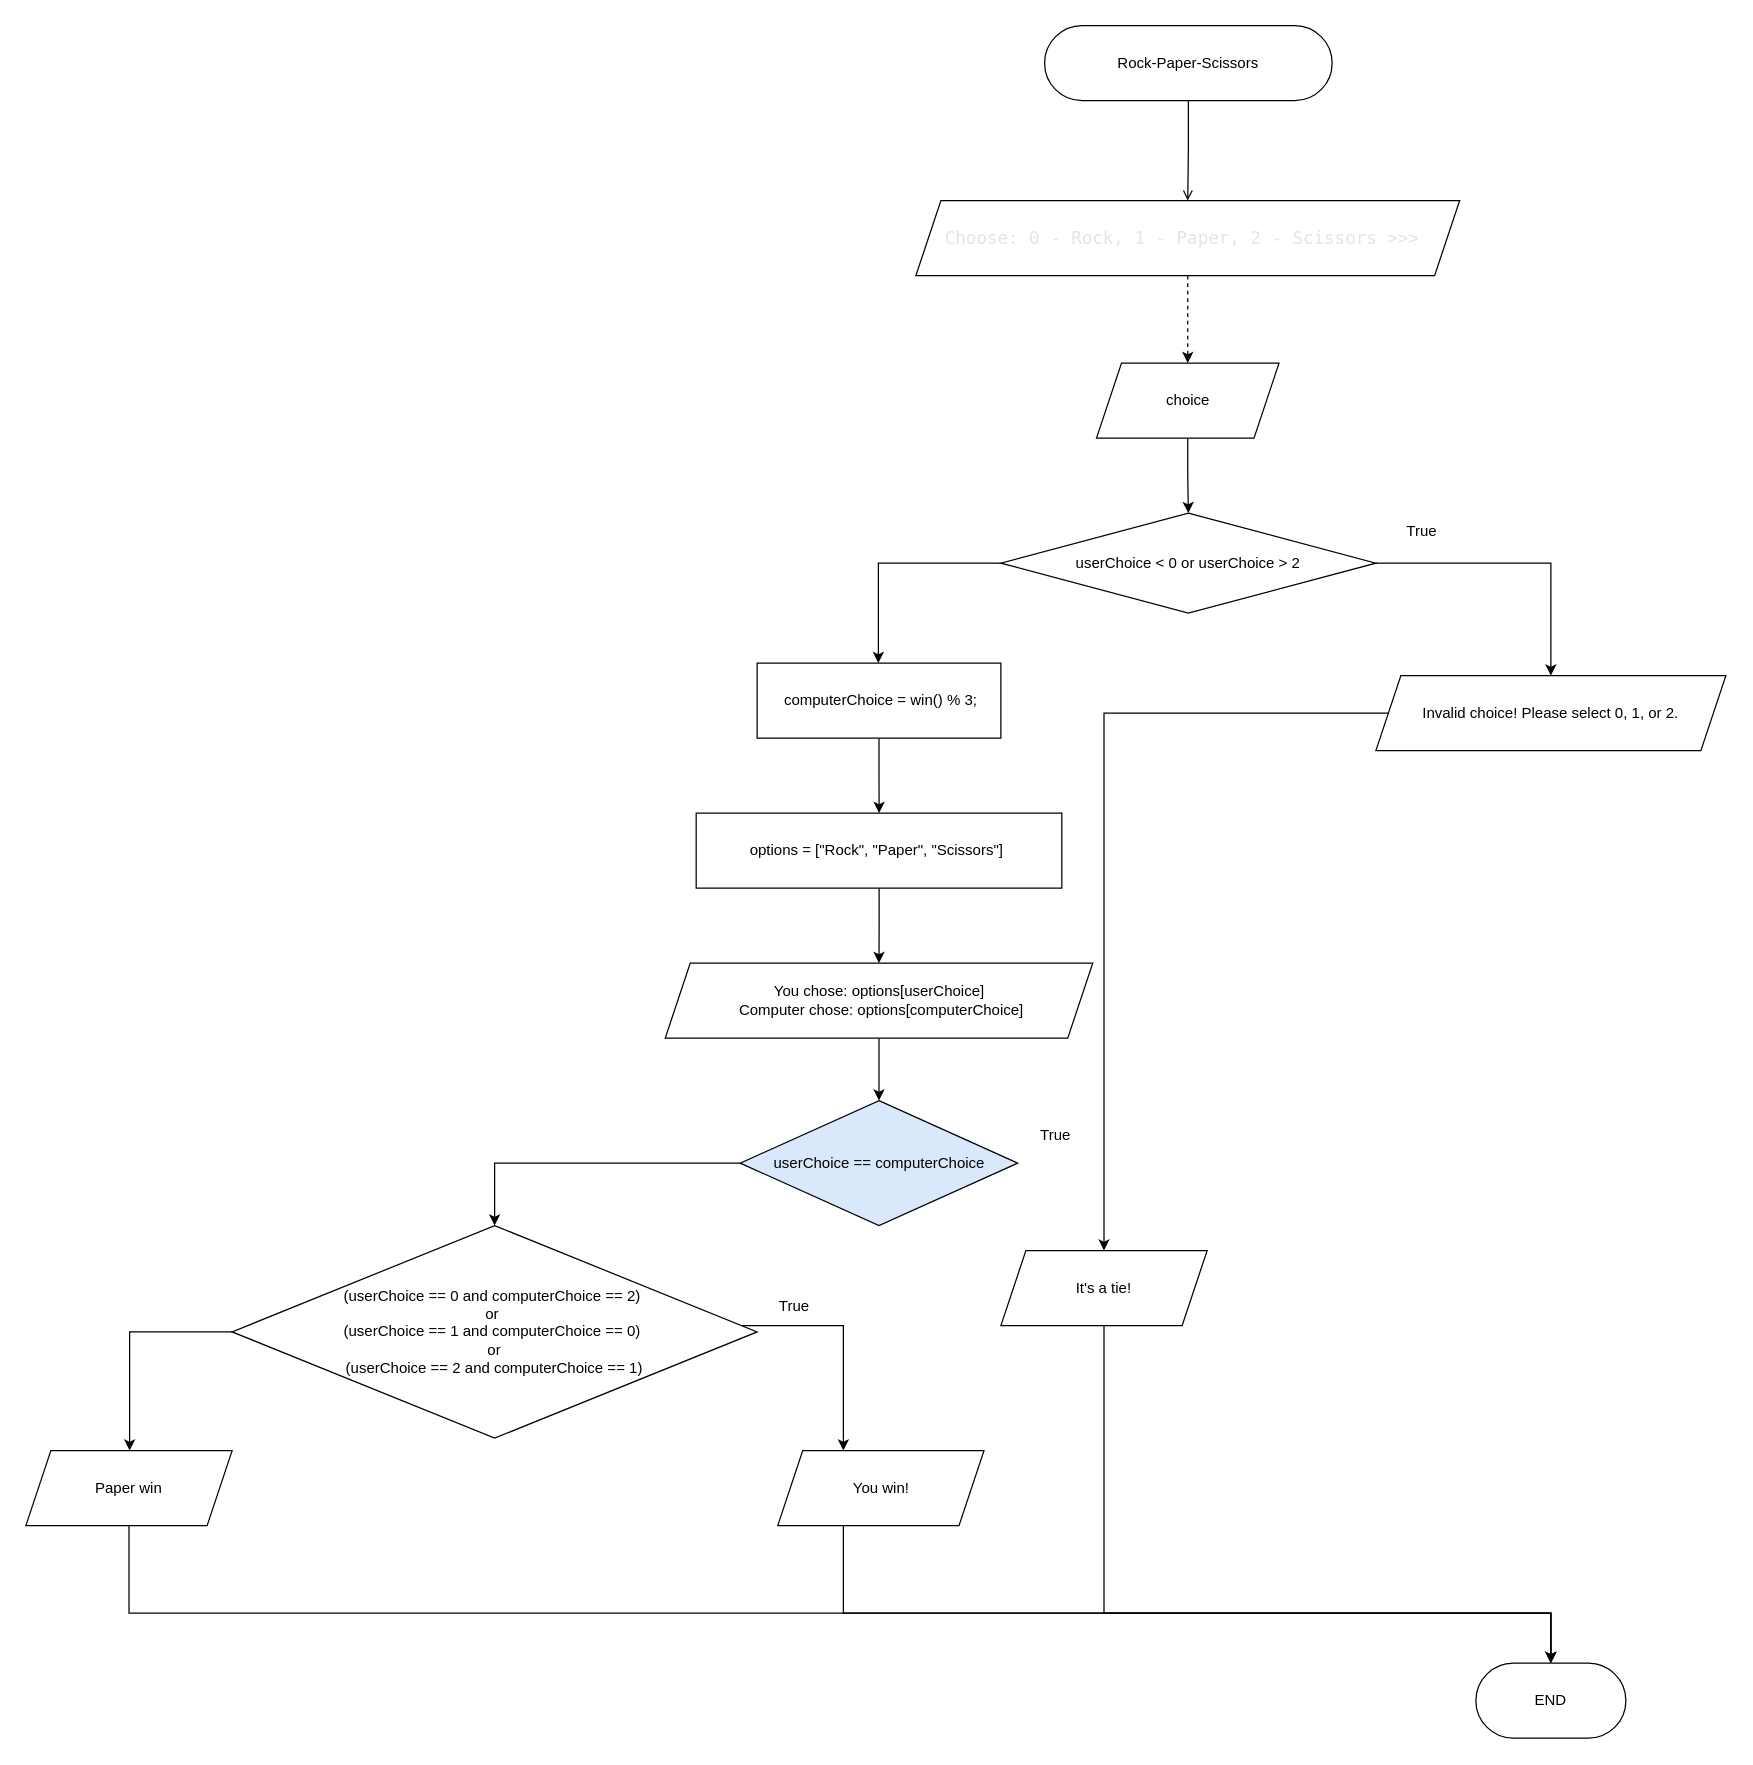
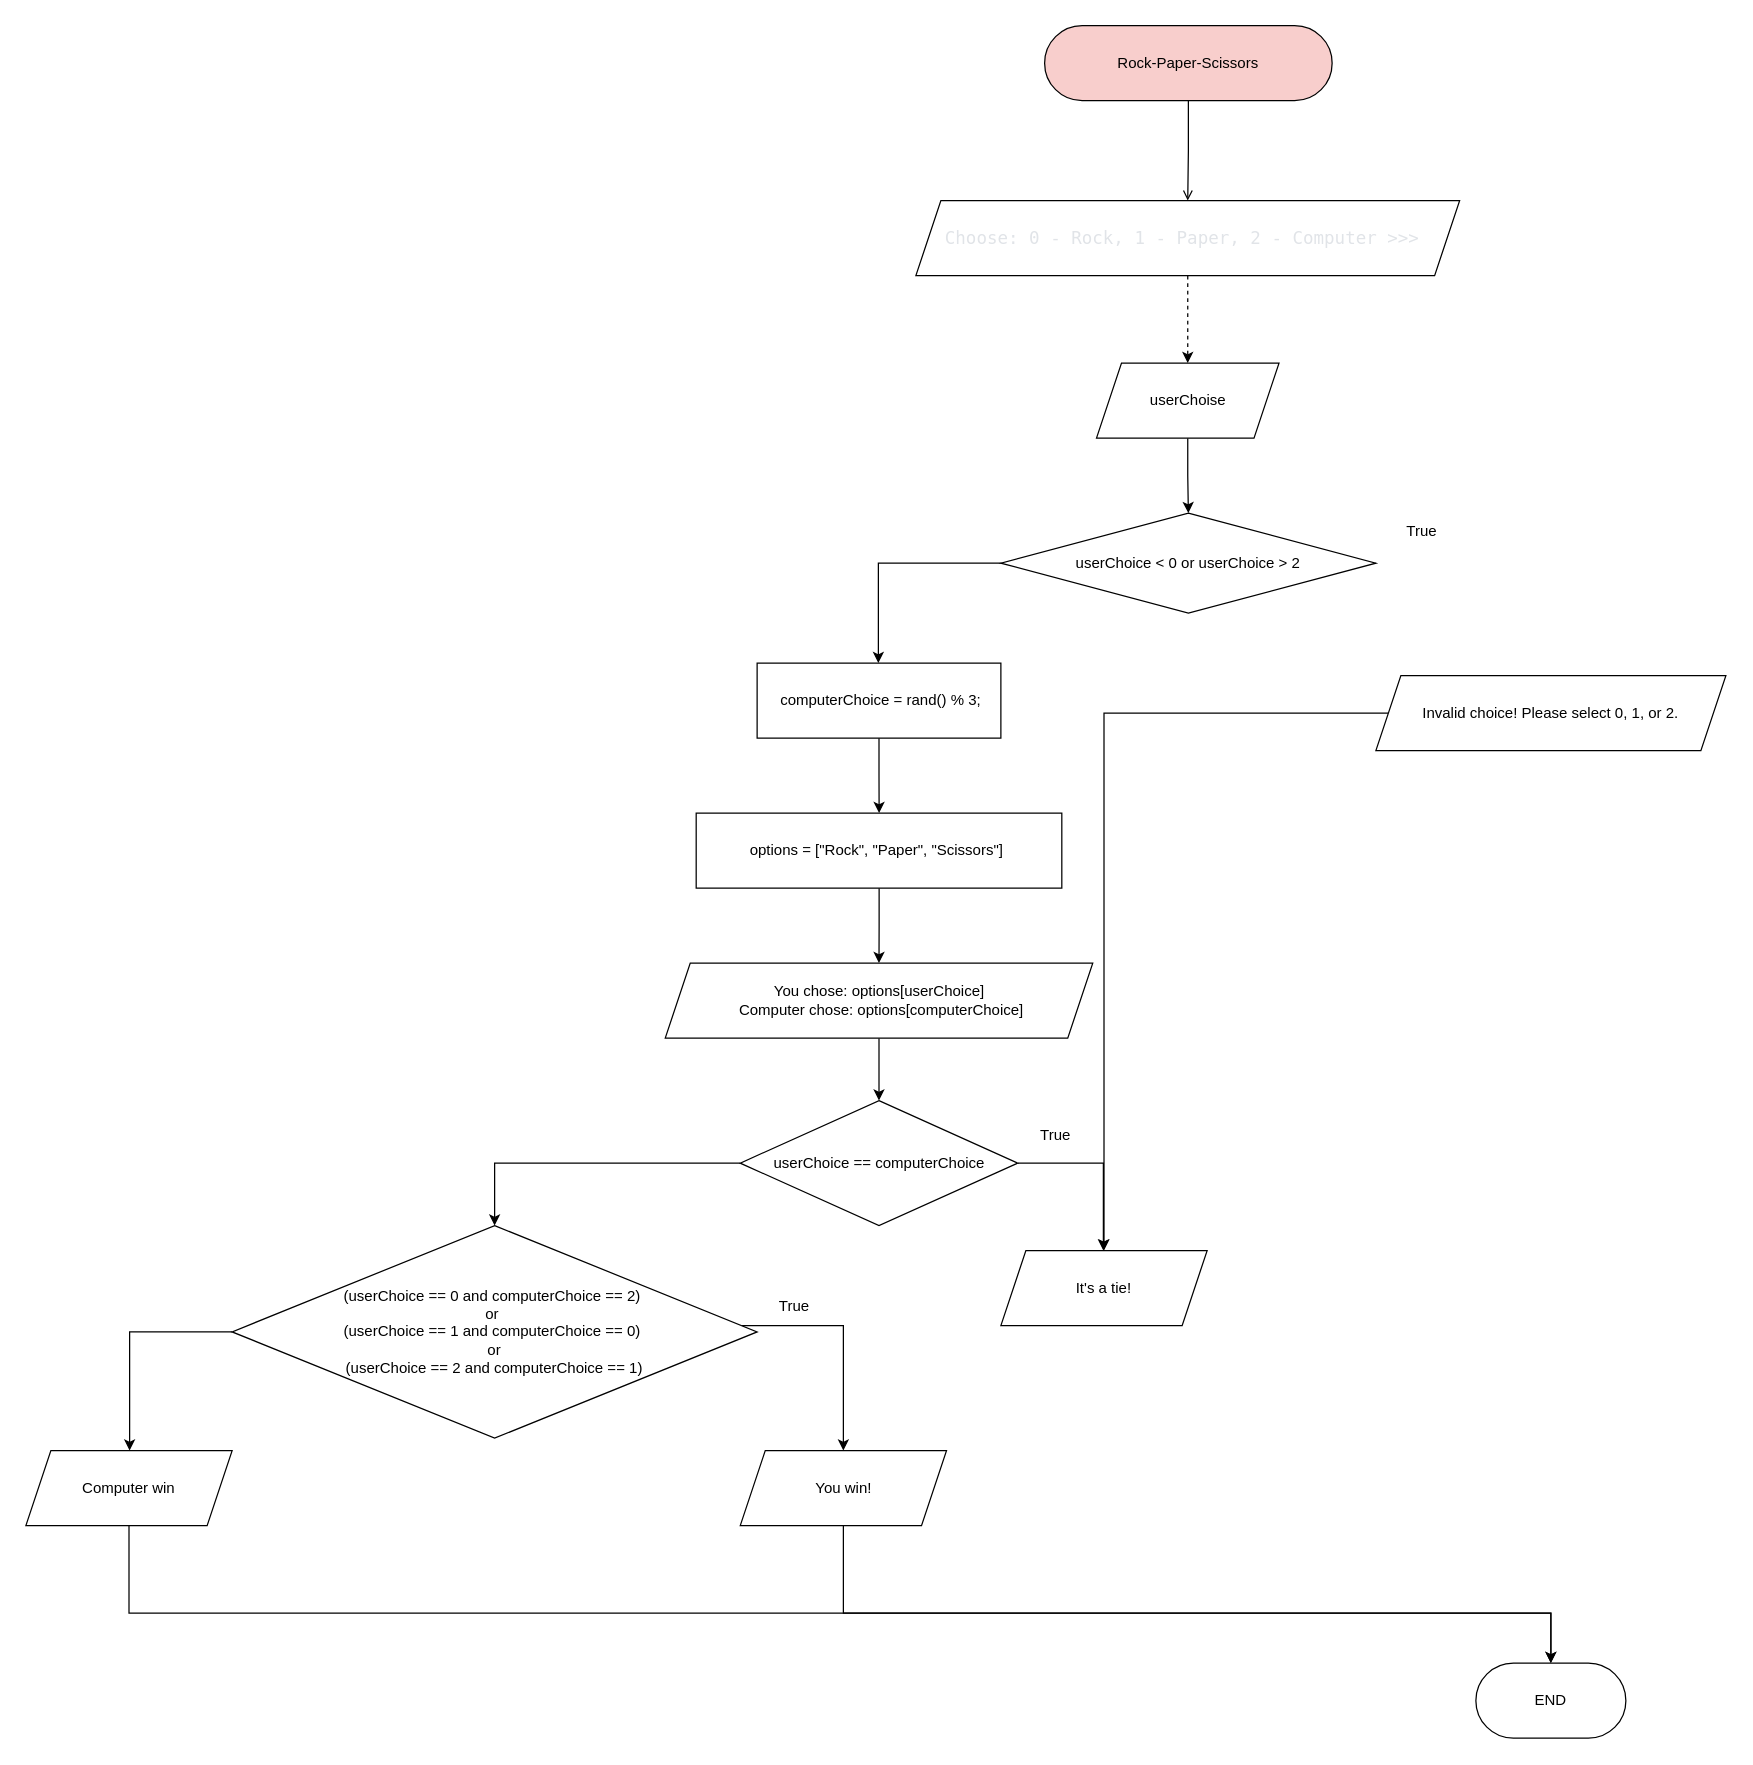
  <mxCell id="0" />
  <mxCell id="1" parent="0" />
  <mxCell id="2" style="edgeStyle=orthogonalEdgeStyle;rounded=0;orthogonalLoop=1;jettySize=auto;html=1;endArrow=open;" edge="1" parent="1" source="3" target="5"><mxGeometry relative="1" as="geometry" /></mxCell>
- <mxCell id="3" value="Rock-Paper-Scissors" style="rounded=1;whiteSpace=wrap;html=1;arcSize=50;" vertex="1" parent="1"><mxGeometry x="835" y="20" width="230" height="60" as="geometry" /></mxCell>
+ <mxCell id="3" value="Rock-Paper-Scissors" style="rounded=1;whiteSpace=wrap;html=1;arcSize=50;fillColor=#f8cecc;" vertex="1" parent="1"><mxGeometry x="835" y="20" width="230" height="60" as="geometry" /></mxCell>
  <mxCell id="4" value="" style="edgeStyle=orthogonalEdgeStyle;rounded=0;orthogonalLoop=1;jettySize=auto;html=1;dashed=1;" edge="1" parent="1" source="5" target="7"><mxGeometry relative="1" as="geometry" /></mxCell>
- <mxCell id="5" value="&lt;div style=&quot;color: rgb(225, 228, 232); font-family: &amp;quot;Droid Sans Mono&amp;quot;, &amp;quot;monospace&amp;quot;, monospace; font-size: 14px; line-height: 19px; white-space: pre;&quot;&gt;&lt;span&gt;Choose: 0 - Rock, 1 - Paper, 2 - Scissors &amp;gt;&amp;gt;&amp;gt; &lt;/span&gt;&lt;/div&gt;" style="shape=parallelogram;perimeter=parallelogramPerimeter;whiteSpace=wrap;html=1;fixedSize=1;" vertex="1" parent="1"><mxGeometry x="732" y="160" width="435" height="60" as="geometry" /></mxCell>
+ <mxCell id="5" value="&lt;div style=&quot;color: rgb(225, 228, 232); font-family: &amp;quot;Droid Sans Mono&amp;quot;, &amp;quot;monospace&amp;quot;, monospace; font-size: 14px; line-height: 19px; white-space: pre;&quot;&gt;&lt;span&gt;Choose: 0 - Rock, 1 - Paper, 2 - Computer &amp;gt;&amp;gt;&amp;gt; &lt;/span&gt;&lt;/div&gt;" style="shape=parallelogram;perimeter=parallelogramPerimeter;whiteSpace=wrap;html=1;fixedSize=1;" vertex="1" parent="1"><mxGeometry x="732" y="160" width="435" height="60" as="geometry" /></mxCell>
  <mxCell id="6" value="" style="edgeStyle=orthogonalEdgeStyle;rounded=0;orthogonalLoop=1;jettySize=auto;html=1;" edge="1" parent="1" source="7" target="10"><mxGeometry relative="1" as="geometry" /></mxCell>
- <mxCell id="7" value="choice" style="shape=parallelogram;perimeter=parallelogramPerimeter;whiteSpace=wrap;html=1;fixedSize=1;" vertex="1" parent="1"><mxGeometry x="876.5" y="290" width="146" height="60" as="geometry" /></mxCell>
- <mxCell id="8" style="edgeStyle=orthogonalEdgeStyle;rounded=0;orthogonalLoop=1;jettySize=auto;html=1;" edge="1" parent="1" source="10" target="12"><mxGeometry relative="1" as="geometry"><Array as="points"><mxPoint x="1240" y="450" /></Array></mxGeometry></mxCell>
+ <mxCell id="7" value="userChoise" style="shape=parallelogram;perimeter=parallelogramPerimeter;whiteSpace=wrap;html=1;fixedSize=1;" vertex="1" parent="1"><mxGeometry x="876.5" y="290" width="146" height="60" as="geometry" /></mxCell>
  <mxCell id="9" style="edgeStyle=orthogonalEdgeStyle;rounded=0;orthogonalLoop=1;jettySize=auto;html=1;" edge="1" parent="1" source="10" target="15"><mxGeometry relative="1" as="geometry"><Array as="points"><mxPoint x="702" y="450" /></Array></mxGeometry></mxCell>
  <mxCell id="10" value="userChoice &amp;lt; &lt;span class=&quot;hljs-number&quot;&gt;0&lt;/span&gt;&amp;nbsp;or userChoice &amp;gt; &lt;span class=&quot;hljs-number&quot;&gt;2&lt;/span&gt;" style="rhombus;whiteSpace=wrap;html=1;" vertex="1" parent="1"><mxGeometry x="800" y="410" width="300" height="80" as="geometry" /></mxCell>
  <mxCell id="11" style="edgeStyle=orthogonalEdgeStyle;rounded=0;orthogonalLoop=1;jettySize=auto;html=1;" edge="1" parent="1" source="12" target="24"><mxGeometry relative="1" as="geometry" /></mxCell>
  <mxCell id="12" value="&lt;span class=&quot;hljs-string&quot;&gt;Invalid choice! Please select 0, 1, or 2.&lt;/span&gt;" style="shape=parallelogram;perimeter=parallelogramPerimeter;whiteSpace=wrap;html=1;fixedSize=1;" vertex="1" parent="1"><mxGeometry x="1100" y="540" width="280" height="60" as="geometry" /></mxCell>
  <mxCell id="13" value="True" style="text;html=1;align=center;verticalAlign=middle;whiteSpace=wrap;rounded=0;" vertex="1" parent="1"><mxGeometry x="1107" y="410" width="60" height="30" as="geometry" /></mxCell>
  <mxCell id="14" value="" style="edgeStyle=orthogonalEdgeStyle;rounded=0;orthogonalLoop=1;jettySize=auto;html=1;" edge="1" parent="1" source="15" target="17"><mxGeometry relative="1" as="geometry" /></mxCell>
- <mxCell id="15" value="&amp;nbsp;computerChoice = win() % &lt;span class=&quot;hljs-number&quot;&gt;3&lt;/span&gt;;" style="rounded=0;whiteSpace=wrap;html=1;" vertex="1" parent="1"><mxGeometry x="605" y="530" width="195" height="60" as="geometry" /></mxCell>
+ <mxCell id="15" value="&amp;nbsp;computerChoice = rand() % &lt;span class=&quot;hljs-number&quot;&gt;3&lt;/span&gt;;" style="rounded=0;whiteSpace=wrap;html=1;" vertex="1" parent="1"><mxGeometry x="605" y="530" width="195" height="60" as="geometry" /></mxCell>
  <mxCell id="16" value="" style="edgeStyle=orthogonalEdgeStyle;rounded=0;orthogonalLoop=1;jettySize=auto;html=1;" edge="1" parent="1" source="17" target="19"><mxGeometry relative="1" as="geometry" /></mxCell>
  <mxCell id="17" value="options = [&lt;span class=&quot;hljs-string&quot;&gt;&quot;Rock&quot;&lt;/span&gt;, &lt;span class=&quot;hljs-string&quot;&gt;&quot;Paper&quot;&lt;/span&gt;, &lt;span class=&quot;hljs-string&quot;&gt;&quot;Scissors&quot;]&amp;nbsp;&lt;/span&gt;" style="rounded=0;whiteSpace=wrap;html=1;" vertex="1" parent="1"><mxGeometry x="556.25" y="650" width="292.5" height="60" as="geometry" /></mxCell>
  <mxCell id="18" value="" style="edgeStyle=orthogonalEdgeStyle;rounded=0;orthogonalLoop=1;jettySize=auto;html=1;" edge="1" parent="1" source="19" target="22"><mxGeometry relative="1" as="geometry" /></mxCell>
  <mxCell id="19" value="&lt;span class=&quot;hljs-string&quot;&gt;You chose: &lt;/span&gt;options[userChoice]&lt;br&gt;&amp;nbsp;&lt;span class=&quot;hljs-string&quot;&gt;Computer chose:&lt;/span&gt;&amp;nbsp;options[computerChoice]" style="shape=parallelogram;perimeter=parallelogramPerimeter;whiteSpace=wrap;html=1;fixedSize=1;" vertex="1" parent="1"><mxGeometry x="531.5" y="770" width="342" height="60" as="geometry" /></mxCell>
+ <mxCell id="20" style="edgeStyle=orthogonalEdgeStyle;rounded=0;orthogonalLoop=1;jettySize=auto;html=1;" edge="1" parent="1" source="22" target="24"><mxGeometry relative="1" as="geometry"><Array as="points"><mxPoint x="882" y="930" /></Array></mxGeometry></mxCell>
  <mxCell id="21" style="edgeStyle=orthogonalEdgeStyle;rounded=0;orthogonalLoop=1;jettySize=auto;html=1;entryX=0.5;entryY=0;entryDx=0;entryDy=0;" edge="1" parent="1" source="22" target="27"><mxGeometry relative="1" as="geometry"><Array as="points"><mxPoint x="395" y="930" /></Array></mxGeometry></mxCell>
- <mxCell id="22" value="userChoice == computerChoice" style="rhombus;whiteSpace=wrap;html=1;fillColor=#dae8fc;" vertex="1" parent="1"><mxGeometry x="591.5" y="880" width="222" height="100" as="geometry" /></mxCell>
- <mxCell id="23" style="edgeStyle=orthogonalEdgeStyle;rounded=0;orthogonalLoop=1;jettySize=auto;html=1;entryX=0.5;entryY=0;entryDx=0;entryDy=0;" edge="1" parent="1" source="24" target="34"><mxGeometry relative="1" as="geometry"><Array as="points"><mxPoint x="882" y="1290" /><mxPoint x="1240" y="1290" /></Array></mxGeometry></mxCell>
+ <mxCell id="22" value="userChoice == computerChoice" style="rhombus;whiteSpace=wrap;html=1;" vertex="1" parent="1"><mxGeometry x="591.5" y="880" width="222" height="100" as="geometry" /></mxCell>
  <mxCell id="24" value="It's a tie!" style="shape=parallelogram;perimeter=parallelogramPerimeter;whiteSpace=wrap;html=1;fixedSize=1;" vertex="1" parent="1"><mxGeometry x="800" y="1000" width="165" height="60" as="geometry" /></mxCell>
  <mxCell id="25" style="edgeStyle=orthogonalEdgeStyle;rounded=0;orthogonalLoop=1;jettySize=auto;html=1;" edge="1" parent="1" source="27" target="29"><mxGeometry relative="1" as="geometry"><Array as="points"><mxPoint x="674" y="1060" /></Array></mxGeometry></mxCell>
  <mxCell id="26" style="edgeStyle=orthogonalEdgeStyle;rounded=0;orthogonalLoop=1;jettySize=auto;html=1;" edge="1" parent="1" source="27" target="31"><mxGeometry relative="1" as="geometry"><Array as="points"><mxPoint x="103" y="1065" /></Array></mxGeometry></mxCell>
  <mxCell id="27" value="(userChoice == &lt;span class=&quot;hljs-number&quot;&gt;0&lt;/span&gt;&amp;nbsp;and computerChoice == &lt;span class=&quot;hljs-number&quot;&gt;2&lt;/span&gt;)&amp;nbsp;&lt;div&gt;&lt;span style=&quot;background-color: transparent; color: light-dark(rgb(0, 0, 0), rgb(255, 255, 255));&quot;&gt;or&amp;nbsp;&lt;/span&gt;&lt;div&gt;(userChoice == &lt;span class=&quot;hljs-number&quot;&gt;1 and&amp;nbsp;&lt;/span&gt;computerChoice == &lt;span class=&quot;hljs-number&quot;&gt;0&lt;/span&gt;)&amp;nbsp;&lt;br&gt;or&lt;br&gt;               (userChoice == &lt;span class=&quot;hljs-number&quot;&gt;2 and&lt;/span&gt;&amp;nbsp;computerChoice == &lt;span class=&quot;hljs-number&quot;&gt;1&lt;/span&gt;)&lt;/div&gt;&lt;/div&gt;" style="rhombus;whiteSpace=wrap;html=1;" vertex="1" parent="1"><mxGeometry x="185" y="980" width="420" height="170" as="geometry" /></mxCell>
  <mxCell id="28" style="edgeStyle=orthogonalEdgeStyle;rounded=0;orthogonalLoop=1;jettySize=auto;html=1;entryX=0.5;entryY=0;entryDx=0;entryDy=0;" edge="1" parent="1" source="29" target="34"><mxGeometry relative="1" as="geometry"><Array as="points"><mxPoint x="674" y="1290" /><mxPoint x="1240" y="1290" /></Array></mxGeometry></mxCell>
- <mxCell id="29" value="&lt;span style=&quot;text-align: left;&quot;&gt;You win!&lt;/span&gt;" style="shape=parallelogram;perimeter=parallelogramPerimeter;whiteSpace=wrap;html=1;fixedSize=1;" vertex="1" parent="1"><mxGeometry x="621.5" y="1160" width="165" height="60" as="geometry" /></mxCell>
+ <mxCell id="29" value="&lt;span style=&quot;text-align: left;&quot;&gt;You win!&lt;/span&gt;" style="shape=parallelogram;perimeter=parallelogramPerimeter;whiteSpace=wrap;html=1;fixedSize=1;" vertex="1" parent="1"><mxGeometry x="591.5" y="1160" width="165" height="60" as="geometry" /></mxCell>
  <mxCell id="30" style="edgeStyle=orthogonalEdgeStyle;rounded=0;orthogonalLoop=1;jettySize=auto;html=1;entryX=0.5;entryY=0;entryDx=0;entryDy=0;" edge="1" parent="1" source="31" target="34"><mxGeometry relative="1" as="geometry"><Array as="points"><mxPoint x="103" y="1290" /><mxPoint x="1240" y="1290" /></Array></mxGeometry></mxCell>
- <mxCell id="31" value="&lt;div style=&quot;text-align: left;&quot;&gt;&lt;span style=&quot;background-color: transparent; color: light-dark(rgb(0, 0, 0), rgb(255, 255, 255));&quot;&gt;Paper win&lt;/span&gt;&lt;/div&gt;" style="shape=parallelogram;perimeter=parallelogramPerimeter;whiteSpace=wrap;html=1;fixedSize=1;" vertex="1" parent="1"><mxGeometry x="20" y="1160" width="165" height="60" as="geometry" /></mxCell>
+ <mxCell id="31" value="&lt;div style=&quot;text-align: left;&quot;&gt;&lt;span style=&quot;background-color: transparent; color: light-dark(rgb(0, 0, 0), rgb(255, 255, 255));&quot;&gt;Computer win&lt;/span&gt;&lt;/div&gt;" style="shape=parallelogram;perimeter=parallelogramPerimeter;whiteSpace=wrap;html=1;fixedSize=1;" vertex="1" parent="1"><mxGeometry x="20" y="1160" width="165" height="60" as="geometry" /></mxCell>
  <mxCell id="32" value="True" style="text;html=1;align=center;verticalAlign=middle;whiteSpace=wrap;rounded=0;" vertex="1" parent="1"><mxGeometry x="605" y="1030" width="60" height="30" as="geometry" /></mxCell>
  <mxCell id="33" value="True" style="text;html=1;align=center;verticalAlign=middle;whiteSpace=wrap;rounded=0;" vertex="1" parent="1"><mxGeometry x="813.5" y="890" width="60" height="35" as="geometry" /></mxCell>
  <mxCell id="34" value="END" style="rounded=1;whiteSpace=wrap;html=1;arcSize=50;" vertex="1" parent="1"><mxGeometry x="1180" y="1330" width="120" height="60" as="geometry" /></mxCell>
